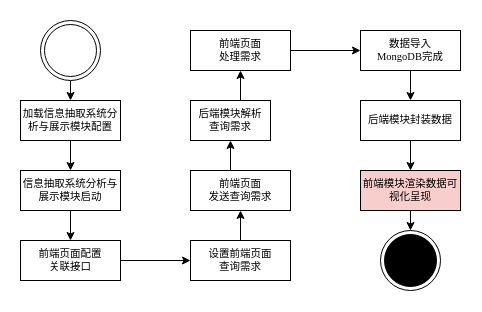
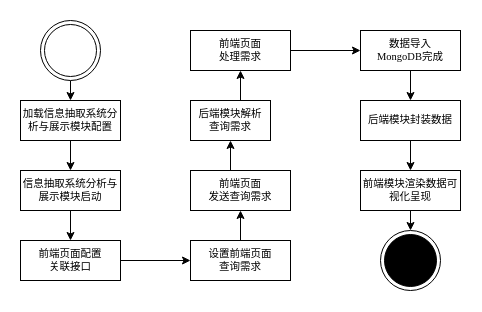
  <mxCell id="0" />
  <mxCell id="1" parent="0" />
  <mxCell id="2" style="edgeStyle=orthogonalEdgeStyle;rounded=0;orthogonalLoop=1;jettySize=auto;html=1;exitX=0.5;exitY=1;exitDx=0;exitDy=0;entryX=0.5;entryY=0;entryDx=0;entryDy=0;fontFamily=SimSun;fontSize=10.5;" edge="1" parent="1" source="3" target="5"><mxGeometry relative="1" as="geometry" /></mxCell>
  <mxCell id="3" value="" style="ellipse;shape=doubleEllipse;html=1;dashed=0;whitespace=wrap;aspect=fixed;fontFamily=SimSun;fontSize=10.5;" vertex="1" parent="1"><mxGeometry x="40" y="20" width="60" height="60" as="geometry" /></mxCell>
  <mxCell id="4" style="edgeStyle=orthogonalEdgeStyle;rounded=0;orthogonalLoop=1;jettySize=auto;html=1;exitX=0.5;exitY=1;exitDx=0;exitDy=0;entryX=0.5;entryY=0;entryDx=0;entryDy=0;fontFamily=SimSun;fontSize=10.5;" edge="1" parent="1" source="5" target="16"><mxGeometry relative="1" as="geometry"><mxPoint x="70" y="115" as="targetPoint" /></mxGeometry></mxCell>
  <mxCell id="5" value="&lt;span style=&quot;font-size: 10.5px&quot;&gt;加载&lt;/span&gt;&lt;span style=&quot;font-size: 10.5px ; font-family: &amp;#34;firacode nf&amp;#34; , &amp;#34;consolas&amp;#34; , &amp;#34;courier new&amp;#34; , monospace , &amp;#34;consolas&amp;#34; , &amp;#34;courier new&amp;#34; , monospace&quot;&gt;信息抽取系统分析与展示模块&lt;/span&gt;&lt;span style=&quot;font-size: 10.5px&quot;&gt;配置&lt;/span&gt;" style="rounded=0;whiteSpace=wrap;html=1;fontFamily=SimSun;fontSize=10.5;labelBackgroundColor=none;fontColor=#000000;" vertex="1" parent="1"><mxGeometry x="20" y="100" width="100" height="40" as="geometry" /></mxCell>
  <mxCell id="6" style="edgeStyle=orthogonalEdgeStyle;rounded=0;orthogonalLoop=1;jettySize=auto;html=1;exitX=0.5;exitY=1;exitDx=0;exitDy=0;fontFamily=SimSun;fontSize=10.5;" edge="1" parent="1" source="16" target="15"><mxGeometry relative="1" as="geometry"><mxPoint x="70" y="205" as="sourcePoint" /></mxGeometry></mxCell>
  <mxCell id="7" style="edgeStyle=orthogonalEdgeStyle;rounded=0;orthogonalLoop=1;jettySize=auto;html=1;exitX=0.5;exitY=0;exitDx=0;exitDy=0;fontFamily=宋体;fontSize=10.5;fontColor=#000000;" edge="1" parent="1" source="8" target="10"><mxGeometry relative="1" as="geometry" /></mxCell>
  <mxCell id="8" value="设置前端页面&lt;br&gt;查询需求" style="rounded=0;whiteSpace=wrap;html=1;fontFamily=SimSun;fontSize=10.5;" vertex="1" parent="1"><mxGeometry x="190" y="240" width="100" height="40" as="geometry" /></mxCell>
  <mxCell id="9" style="edgeStyle=orthogonalEdgeStyle;rounded=0;orthogonalLoop=1;jettySize=auto;html=1;exitX=0.5;exitY=0;exitDx=0;exitDy=0;entryX=0.5;entryY=1;entryDx=0;entryDy=0;fontFamily=宋体;fontSize=10.5;fontColor=#000000;" edge="1" parent="1" source="10" target="20"><mxGeometry relative="1" as="geometry" /></mxCell>
  <mxCell id="10" value="前端页面&lt;br&gt;发送查询需求" style="rounded=0;whiteSpace=wrap;html=1;fontFamily=SimSun;fontSize=10.5;" vertex="1" parent="1"><mxGeometry x="190" y="170" width="100" height="40" as="geometry" /></mxCell>
  <mxCell id="11" style="edgeStyle=orthogonalEdgeStyle;rounded=0;orthogonalLoop=1;jettySize=auto;html=1;exitX=1;exitY=0.5;exitDx=0;exitDy=0;entryX=0;entryY=0.5;entryDx=0;entryDy=0;fontFamily=SimSun;fontSize=10.5;" edge="1" parent="1" source="12" target="18"><mxGeometry relative="1" as="geometry" /></mxCell>
  <mxCell id="12" value="前端页面&lt;br&gt;处理需求" style="rounded=0;whiteSpace=wrap;html=1;fontFamily=SimSun;fontSize=10.5;" vertex="1" parent="1"><mxGeometry x="190" y="30" width="100" height="40" as="geometry" /></mxCell>
  <mxCell id="13" value="" style="ellipse;html=1;shape=endState;fillColor=#000000;strokeColor=#000000;fontFamily=SimSun;fontSize=10.5;" vertex="1" parent="1"><mxGeometry x="380" y="230" width="60" height="60" as="geometry" /></mxCell>
  <mxCell id="14" style="edgeStyle=orthogonalEdgeStyle;rounded=0;orthogonalLoop=1;jettySize=auto;html=1;exitX=1;exitY=0.5;exitDx=0;exitDy=0;fontFamily=宋体;fontSize=10.5;fontColor=#000000;entryX=0;entryY=0.5;entryDx=0;entryDy=0;" edge="1" parent="1" source="15" target="8"><mxGeometry relative="1" as="geometry" /></mxCell>
  <mxCell id="15" value="前端页面配置&lt;br&gt;关联接口" style="rounded=0;whiteSpace=wrap;html=1;fontFamily=SimSun;fontSize=10.5;" vertex="1" parent="1"><mxGeometry x="20" y="240" width="100" height="40" as="geometry" /></mxCell>
  <mxCell id="16" value="&lt;span style=&quot;font-size: 10.5px ; font-family: &amp;#34;firacode nf&amp;#34; , &amp;#34;consolas&amp;#34; , &amp;#34;courier new&amp;#34; , monospace , &amp;#34;consolas&amp;#34; , &amp;#34;courier new&amp;#34; , monospace&quot;&gt;信息抽取系统分析与&lt;br&gt;展示模块启动&lt;/span&gt;" style="rounded=0;whiteSpace=wrap;html=1;fontFamily=SimSun;fontSize=10.5;" vertex="1" parent="1"><mxGeometry x="20" y="170" width="100" height="40" as="geometry" /></mxCell>
  <mxCell id="17" style="edgeStyle=orthogonalEdgeStyle;rounded=0;orthogonalLoop=1;jettySize=auto;html=1;exitX=0.5;exitY=1;exitDx=0;exitDy=0;entryX=0.5;entryY=0;entryDx=0;entryDy=0;fontFamily=宋体;fontSize=10.5;fontColor=#000000;" edge="1" parent="1" source="18" target="22"><mxGeometry relative="1" as="geometry" /></mxCell>
  <mxCell id="18" value="数据导入&lt;br&gt;MongoDB完成" style="rounded=0;whiteSpace=wrap;html=1;fontFamily=SimSun;fontSize=10.5;" vertex="1" parent="1"><mxGeometry x="360" y="30" width="100" height="40" as="geometry" /></mxCell>
  <mxCell id="19" style="edgeStyle=orthogonalEdgeStyle;rounded=0;orthogonalLoop=1;jettySize=auto;html=1;exitX=0.5;exitY=0;exitDx=0;exitDy=0;entryX=0.5;entryY=1;entryDx=0;entryDy=0;fontFamily=宋体;fontSize=10.5;fontColor=#000000;" edge="1" parent="1" source="20" target="12"><mxGeometry relative="1" as="geometry" /></mxCell>
  <mxCell id="20" value="后端模块解析&lt;br&gt;查询需求" style="rounded=0;whiteSpace=wrap;html=1;fontFamily=SimSun;fontSize=10.5;" vertex="1" parent="1"><mxGeometry x="190" y="100" width="80" height="40" as="geometry" /></mxCell>
  <mxCell id="21" style="edgeStyle=orthogonalEdgeStyle;rounded=0;orthogonalLoop=1;jettySize=auto;html=1;exitX=0.5;exitY=1;exitDx=0;exitDy=0;entryX=0.5;entryY=0;entryDx=0;entryDy=0;fontFamily=宋体;fontSize=10.5;fontColor=#000000;" edge="1" parent="1" source="22" target="24"><mxGeometry relative="1" as="geometry" /></mxCell>
  <mxCell id="22" value="后端模块封装数据" style="rounded=0;whiteSpace=wrap;html=1;fontFamily=SimSun;fontSize=10.5;" vertex="1" parent="1"><mxGeometry x="360" y="100" width="100" height="40" as="geometry" /></mxCell>
  <mxCell id="23" style="edgeStyle=orthogonalEdgeStyle;rounded=0;orthogonalLoop=1;jettySize=auto;html=1;exitX=0.5;exitY=1;exitDx=0;exitDy=0;entryX=0.5;entryY=0;entryDx=0;entryDy=0;fontFamily=宋体;fontSize=10.5;fontColor=#000000;" edge="1" parent="1" source="24" target="13"><mxGeometry relative="1" as="geometry" /></mxCell>
- <mxCell id="24" value="前端模块渲染数据可视化呈现" style="rounded=0;whiteSpace=wrap;html=1;fontFamily=SimSun;fontSize=10.5;fillColor=#f8cecc;" vertex="1" parent="1"><mxGeometry x="360" y="170" width="100" height="40" as="geometry" /></mxCell>
+ <mxCell id="24" value="前端模块渲染数据可视化呈现" style="rounded=0;whiteSpace=wrap;html=1;fontFamily=SimSun;fontSize=10.5;" vertex="1" parent="1"><mxGeometry x="360" y="170" width="100" height="40" as="geometry" /></mxCell>
